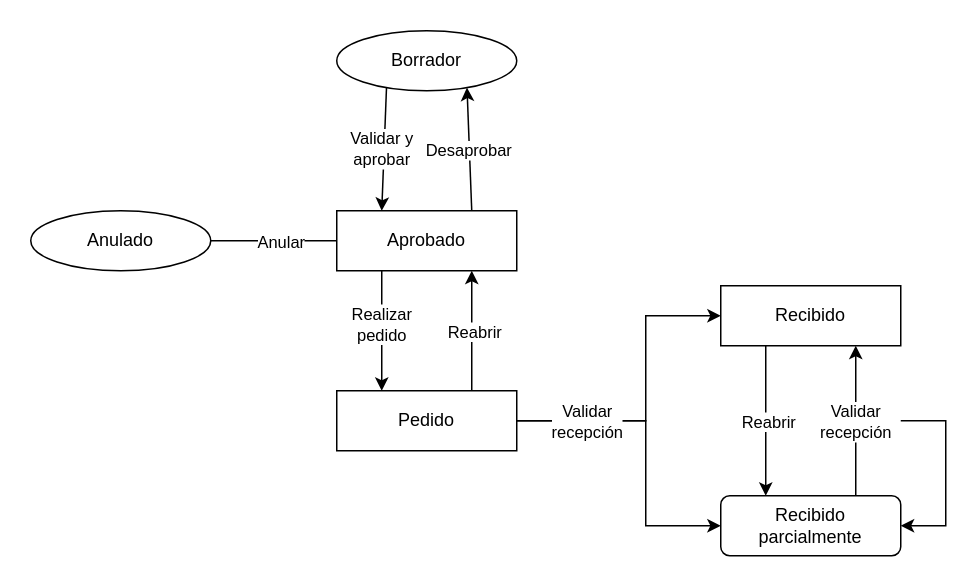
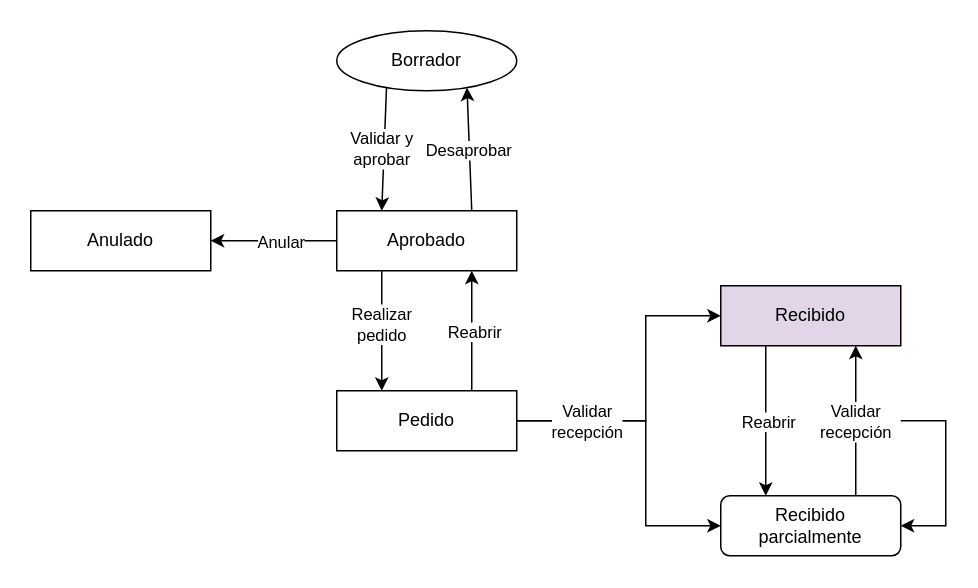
  <mxCell id="0" />
  <mxCell id="1" parent="0" />
  <mxCell id="2" value="Borrador" style="ellipse;whiteSpace=wrap;html=1;" vertex="1" parent="1"><mxGeometry x="224" y="20" width="120" height="40" as="geometry" /></mxCell>
- <mxCell id="3" value="Anulado" style="ellipse;whiteSpace=wrap;html=1;" vertex="1" parent="1"><mxGeometry x="20" y="140" width="120" height="40" as="geometry" /></mxCell>
+ <mxCell id="3" value="Anulado" style="rounded=0;whiteSpace=wrap;html=1;" vertex="1" parent="1"><mxGeometry x="20" y="140" width="120" height="40" as="geometry" /></mxCell>
  <mxCell id="4" value="Aprobado" style="rounded=0;whiteSpace=wrap;html=1;" vertex="1" parent="1"><mxGeometry x="224" y="140" width="120" height="40" as="geometry" /></mxCell>
- <mxCell id="5" value="Recibido" style="rounded=0;whiteSpace=wrap;html=1;" vertex="1" parent="1"><mxGeometry x="480" y="190" width="120" height="40" as="geometry" /></mxCell>
+ <mxCell id="5" value="Recibido" style="rounded=0;whiteSpace=wrap;html=1;fillColor=#e1d5e7;" vertex="1" parent="1"><mxGeometry x="480" y="190" width="120" height="40" as="geometry" /></mxCell>
  <mxCell id="6" value="Pedido" style="rounded=0;whiteSpace=wrap;html=1;" vertex="1" parent="1"><mxGeometry x="224" y="260" width="120" height="40" as="geometry" /></mxCell>
  <mxCell id="7" value="" style="endArrow=classic;html=1;rounded=0;exitX=0.25;exitY=1;exitDx=0;exitDy=0;entryX=0.25;entryY=0;entryDx=0;entryDy=0;" edge="1" parent="1" source="2" target="4"><mxGeometry width="50" height="50" relative="1" as="geometry"><mxPoint x="270" y="120" as="sourcePoint" /><mxPoint x="320" y="70" as="targetPoint" /></mxGeometry></mxCell>
  <mxCell id="8" value="Validar y &lt;br&gt;aprobar" style="edgeLabel;html=1;align=center;verticalAlign=middle;resizable=0;points=[];" vertex="1" connectable="0" parent="7"><mxGeometry x="-0.166" y="-2" relative="1" as="geometry"><mxPoint y="7" as="offset" /></mxGeometry></mxCell>
  <mxCell id="9" value="" style="endArrow=classic;html=1;rounded=0;exitX=0.75;exitY=0;exitDx=0;exitDy=0;entryX=0.75;entryY=1;entryDx=0;entryDy=0;" edge="1" parent="1" source="4" target="2"><mxGeometry width="50" height="50" relative="1" as="geometry"><mxPoint x="310" y="130" as="sourcePoint" /><mxPoint x="360" y="80" as="targetPoint" /></mxGeometry></mxCell>
  <mxCell id="10" value="Desaprobar" style="edgeLabel;html=1;align=center;verticalAlign=middle;resizable=0;points=[];" vertex="1" connectable="0" parent="9"><mxGeometry x="-0.127" y="1" relative="1" as="geometry"><mxPoint y="-5" as="offset" /></mxGeometry></mxCell>
- <mxCell id="11" value="" style="endArrow=none;html=1;rounded=0;exitX=0;exitY=0.5;exitDx=0;exitDy=0;entryX=1;entryY=0.5;entryDx=0;entryDy=0;" edge="1" parent="1" source="4" target="3"><mxGeometry width="50" height="50" relative="1" as="geometry"><mxPoint x="100" y="270" as="sourcePoint" /><mxPoint x="150" y="220" as="targetPoint" /></mxGeometry></mxCell>
+ <mxCell id="11" value="" style="endArrow=classic;html=1;rounded=0;exitX=0;exitY=0.5;exitDx=0;exitDy=0;entryX=1;entryY=0.5;entryDx=0;entryDy=0;" edge="1" parent="1" source="4" target="3"><mxGeometry width="50" height="50" relative="1" as="geometry"><mxPoint x="100" y="270" as="sourcePoint" /><mxPoint x="150" y="220" as="targetPoint" /></mxGeometry></mxCell>
  <mxCell id="12" value="Anular" style="edgeLabel;html=1;align=center;verticalAlign=middle;resizable=0;points=[];" vertex="1" connectable="0" parent="11"><mxGeometry x="-0.091" relative="1" as="geometry"><mxPoint as="offset" /></mxGeometry></mxCell>
  <mxCell id="13" value="" style="endArrow=classic;html=1;rounded=0;exitX=1;exitY=0.5;exitDx=0;exitDy=0;entryX=0;entryY=0.5;entryDx=0;entryDy=0;" edge="1" parent="1" source="6" target="5"><mxGeometry width="50" height="50" relative="1" as="geometry"><mxPoint x="340" y="260" as="sourcePoint" /><mxPoint x="390" y="210" as="targetPoint" /><Array as="points"><mxPoint x="430" y="280" /><mxPoint x="430" y="210" /></Array></mxGeometry></mxCell>
  <mxCell id="14" value="" style="endArrow=classic;html=1;rounded=0;exitX=0.75;exitY=0;exitDx=0;exitDy=0;entryX=0.75;entryY=1;entryDx=0;entryDy=0;" edge="1" parent="1" source="6" target="4"><mxGeometry width="50" height="50" relative="1" as="geometry"><mxPoint x="340" y="250" as="sourcePoint" /><mxPoint x="290" y="220" as="targetPoint" /></mxGeometry></mxCell>
  <mxCell id="15" value="Reabrir" style="edgeLabel;html=1;align=center;verticalAlign=middle;resizable=0;points=[];" vertex="1" connectable="0" parent="14"><mxGeometry x="0.011" y="-1" relative="1" as="geometry"><mxPoint as="offset" /></mxGeometry></mxCell>
  <mxCell id="16" value="" style="endArrow=classic;html=1;rounded=0;entryX=0.25;entryY=0;entryDx=0;entryDy=0;exitX=0.25;exitY=1;exitDx=0;exitDy=0;" edge="1" parent="1" source="4" target="6"><mxGeometry width="50" height="50" relative="1" as="geometry"><mxPoint x="200" y="240" as="sourcePoint" /><mxPoint x="240" y="200" as="targetPoint" /></mxGeometry></mxCell>
  <mxCell id="17" value="Realizar &lt;br&gt;pedido" style="edgeLabel;html=1;align=center;verticalAlign=middle;resizable=0;points=[];" vertex="1" connectable="0" parent="16"><mxGeometry x="-0.132" y="-1" relative="1" as="geometry"><mxPoint as="offset" /></mxGeometry></mxCell>
  <mxCell id="18" value="Recibido parcialmente" style="whiteSpace=wrap;html=1;rounded=1;" vertex="1" parent="1"><mxGeometry x="480" y="330" width="120" height="40" as="geometry" /></mxCell>
  <mxCell id="19" value="" style="endArrow=classic;html=1;rounded=0;exitX=1;exitY=0.5;exitDx=0;exitDy=0;entryX=0;entryY=0.5;entryDx=0;entryDy=0;" edge="1" parent="1" source="6" target="18"><mxGeometry width="50" height="50" relative="1" as="geometry"><mxPoint x="260" y="240" as="sourcePoint" /><mxPoint x="310" y="190" as="targetPoint" /><Array as="points"><mxPoint x="430" y="280" /><mxPoint x="430" y="350" /></Array></mxGeometry></mxCell>
  <mxCell id="20" value="Validar&lt;br&gt;recepción" style="edgeLabel;html=1;align=center;verticalAlign=middle;resizable=0;points=[];" vertex="1" connectable="0" parent="19"><mxGeometry x="-0.701" relative="1" as="geometry"><mxPoint x="15" as="offset" /></mxGeometry></mxCell>
  <mxCell id="21" value="" style="endArrow=classic;html=1;rounded=0;exitX=0.75;exitY=0;exitDx=0;exitDy=0;entryX=0.75;entryY=1;entryDx=0;entryDy=0;" edge="1" parent="1" source="18" target="5"><mxGeometry width="50" height="50" relative="1" as="geometry"><mxPoint x="570" y="280" as="sourcePoint" /><mxPoint x="500" y="260" as="targetPoint" /></mxGeometry></mxCell>
  <mxCell id="22" value="Validar &lt;br&gt;recepción" style="edgeLabel;html=1;align=center;verticalAlign=middle;resizable=0;points=[];" vertex="1" connectable="0" parent="21"><mxGeometry x="-0.074" y="1" relative="1" as="geometry"><mxPoint y="-4" as="offset" /></mxGeometry></mxCell>
  <mxCell id="23" value="" style="endArrow=classic;html=1;rounded=0;exitX=0.25;exitY=1;exitDx=0;exitDy=0;entryX=0.25;entryY=0;entryDx=0;entryDy=0;" edge="1" parent="1" source="5" target="18"><mxGeometry width="50" height="50" relative="1" as="geometry"><mxPoint x="450" y="300" as="sourcePoint" /><mxPoint x="500" y="250" as="targetPoint" /></mxGeometry></mxCell>
  <mxCell id="24" value="Reabrir" style="edgeLabel;html=1;align=center;verticalAlign=middle;resizable=0;points=[];" vertex="1" connectable="0" parent="23"><mxGeometry x="-0.147" y="1" relative="1" as="geometry"><mxPoint y="7" as="offset" /></mxGeometry></mxCell>
  <mxCell id="25" value="" style="endArrow=classic;html=1;rounded=0;entryX=1;entryY=0.5;entryDx=0;entryDy=0;" edge="1" parent="1" target="18"><mxGeometry width="50" height="50" relative="1" as="geometry"><mxPoint x="600" y="280" as="sourcePoint" /><mxPoint x="670" y="240" as="targetPoint" /><Array as="points"><mxPoint x="630" y="280" /><mxPoint x="630" y="350" /></Array></mxGeometry></mxCell>
